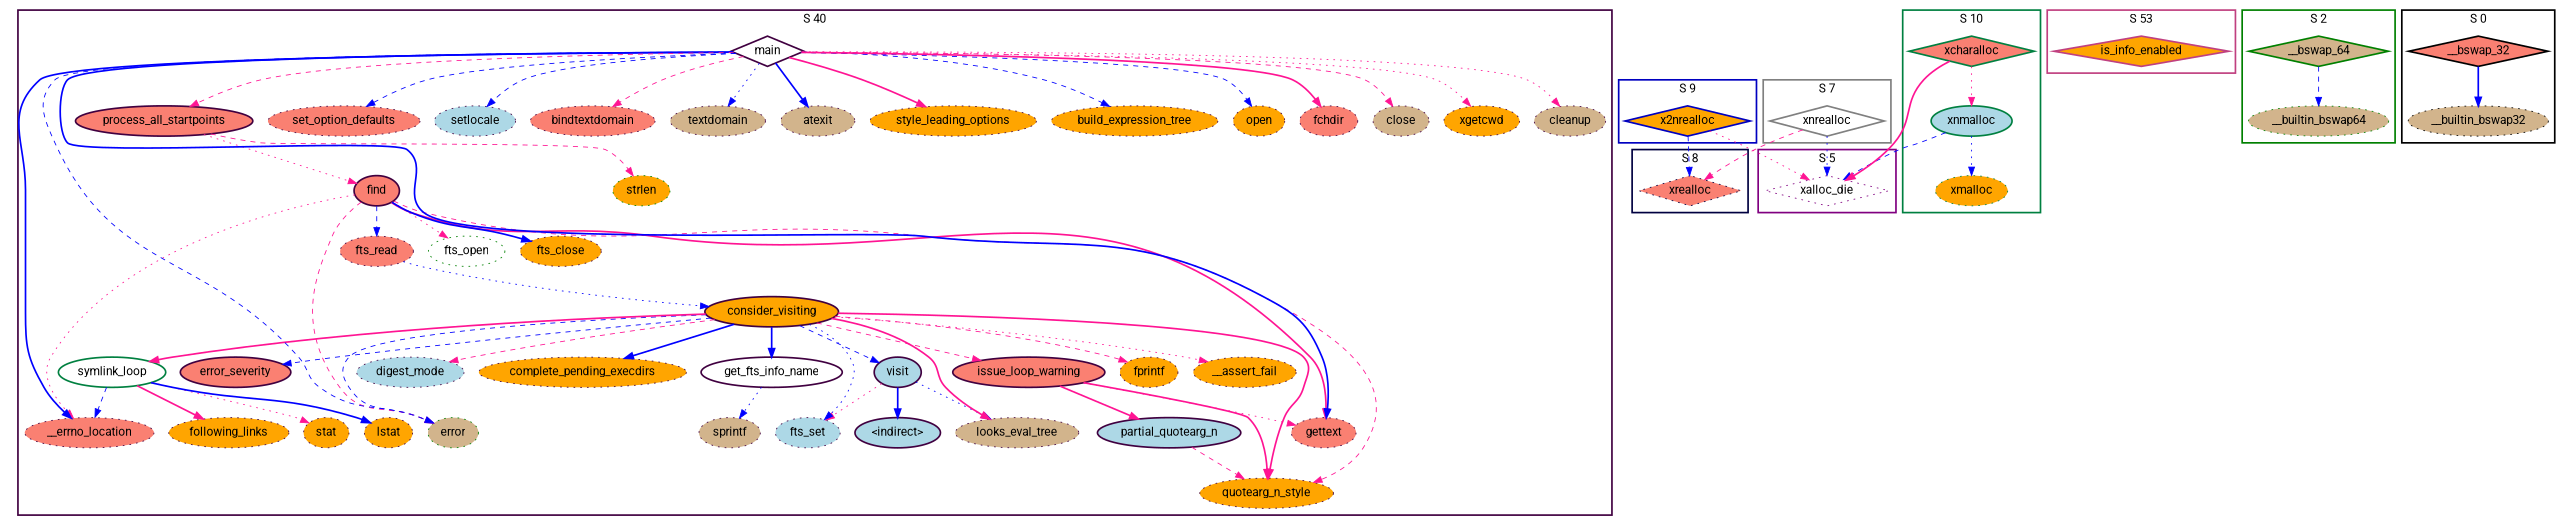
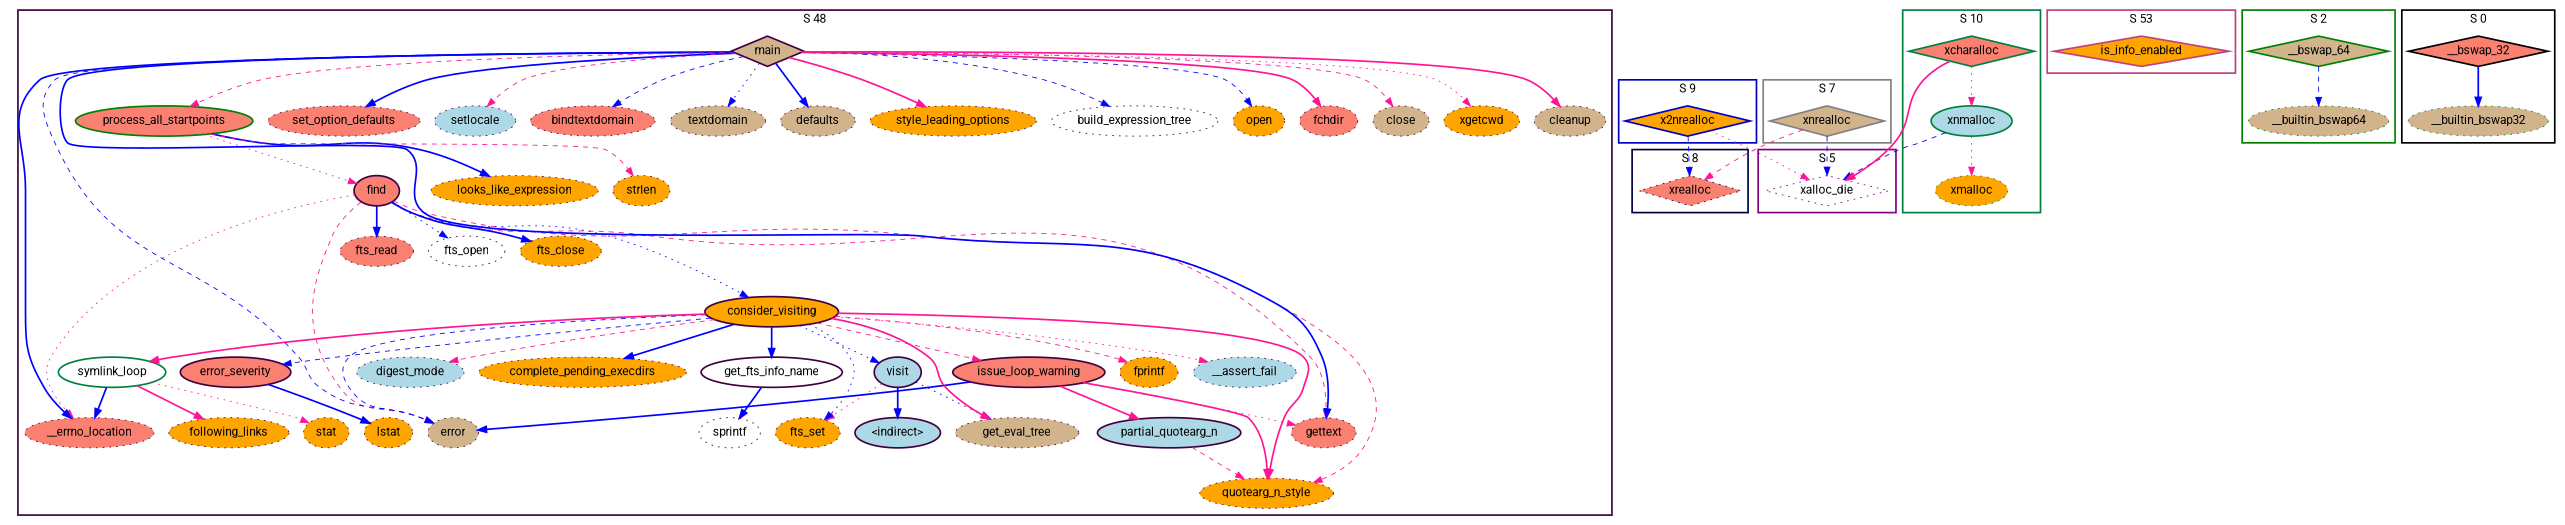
  digraph {
    fontname=Roboto
    node [color="#400040" fillcolor=orange fontname=Roboto style="dotted,filled"]
    edge [color=blue fontname=Roboto style=bold]
    n1 [fillcolor=salmon label=error_severity style="bold,filled"]
    n2 [fillcolor=white label=get_fts_info_name style="bold,filled"]
-   n3 [fillcolor=tan label=sprintf]
+   n3 [fillcolor=white label=sprintf]
    n4 [fillcolor=lightblue label=visit style="bold,filled"]
-   n5 [fillcolor=tan label=looks_eval_tree]
+   n5 [fillcolor=tan label=get_eval_tree]
    n6 [fillcolor=lightblue label="<indirect>" style="bold,filled"]
-   n7 [fillcolor=lightblue label=fts_set]
+   n7 [label=fts_set]
    n8 [fillcolor=lightblue label=partial_quotearg_n style="bold,filled"]
    n9 [label=quotearg_n_style]
    n10 [fillcolor=salmon label=issue_loop_warning style="bold,filled"]
    n11 [fillcolor=salmon label=gettext]
-   n12 [color="#008000" fillcolor=tan label=error]
+   n12 [fillcolor=tan label=error]
    n13 [color="#008040" fillcolor=white label=symlink_loop style="bold,filled"]
    n14 [label=following_links]
    n15 [label=stat]
    n16 [label=lstat]
    n17 [fillcolor=salmon label=__errno_location]
    n18 [label=consider_visiting style="bold,filled"]
    n19 [label=fprintf]
-   n20 [label=__assert_fail]
+   n20 [fillcolor=lightblue label=__assert_fail]
    n21 [fillcolor=lightblue label=digest_mode]
    n22 [label=complete_pending_execdirs]
    n23 [fillcolor=salmon label=find style="bold,filled"]
-   n24 [color="#008000" fillcolor=white label=fts_open]
+   n24 [fillcolor=white label=fts_open]
    n25 [fillcolor=salmon label=fts_read]
    n26 [label=fts_close]
-   n27 [fillcolor=salmon label=process_all_startpoints style="bold,filled"]
-   n29 [color="#008000" label=strlen]
-   n30 [fillcolor=white label=main shape=diamond style="bold,filled"]
+   n27 [color="#008000" fillcolor=salmon label=process_all_startpoints style="bold,filled"]
+   n28 [label=looks_like_expression]
+   n29 [label=strlen]
+   n30 [fillcolor=tan label=main shape=diamond style="bold,filled"]
    n31 [fillcolor=salmon label=set_option_defaults]
    n32 [fillcolor=lightblue label=setlocale]
    n33 [fillcolor=salmon label=bindtextdomain]
    n34 [fillcolor=tan label=textdomain]
-   n35 [fillcolor=tan label=atexit]
+   n35 [fillcolor=tan label=defaults]
    n36 [label=style_leading_options]
-   n37 [label=build_expression_tree]
+   n37 [fillcolor=white label=build_expression_tree]
    n38 [label=open]
    n39 [fillcolor=salmon label=fchdir]
    n40 [fillcolor=tan label=close]
    n41 [label=xgetcwd]
    n42 [fillcolor=tan label=cleanup]
    n43 [color="#000040" fillcolor=salmon label=xrealloc shape=diamond]
    n44 [color="#C04080" label=is_info_enabled shape=diamond style="bold,filled"]
    n45 [color="#0000C0" label=x2nrealloc shape=diamond style="bold,filled"]
    n46 [color="#008000" fillcolor=tan label=__bswap_64 shape=diamond style="bold,filled"]
    n47 [color="#008000" fillcolor=tan label=__builtin_bswap64]
    n48 [color="#800080" fillcolor=white label=xalloc_die shape=diamond]
-   n49 [color="#808080" fillcolor=white label=xnrealloc shape=diamond style="bold,filled"]
+   n49 [color="#808080" fillcolor=tan label=xnrealloc shape=diamond style="bold,filled"]
    n50 [color="#008040" fillcolor=lightblue label=xnmalloc style="bold,filled"]
    n51 [color="#008040" label=xmalloc]
    n52 [color="#008040" fillcolor=salmon label=xcharalloc shape=diamond style="bold,filled"]
    n53 [color="#000000" fillcolor=salmon label=__bswap_32 shape=diamond style="bold,filled"]
-   n54 [color="#000000" fillcolor=tan label=__builtin_bswap32]
+   n54 [color="#008040" fillcolor=tan label=__builtin_bswap32]
    subgraph cluster_1 {
      color="#400040"
-     label="S 40"
+     label="S 48"
      style=bold
      n1
      n2
      n3
      n4
      n5
      n6
      n7
      n8
      n9
      n10
      n11
      n12
      n13
      n14
      n15
      n16
      n17
      n18
      n19
      n20
      n21
      n22
      n23
      n24
      n25
      n26
      n27
+     n28
      n29
      n30
      n31
      n32
      n33
      n34
      n35
      n36
      n37
      n38
      n39
      n40
      n41
      n42
    }
    subgraph cluster_2 {
      color="#000040"
      label="S 8"
      style=bold
      n43
    }
    subgraph cluster_3 {
      color="#C04080"
      label="S 53"
      style=bold
      n44
    }
    subgraph cluster_4 {
      color="#0000C0"
      label="S 9"
      style=bold
      n45
    }
    subgraph cluster_5 {
      color="#008000"
      label="S 2"
      style=bold
      n46
      n47
    }
    subgraph cluster_6 {
      color="#800080"
      label="S 5"
      style=bold
      n48
    }
    subgraph cluster_7 {
      color="#808080"
      label="S 7"
      style=bold
      n49
    }
    subgraph cluster_8 {
      color="#008040"
      label="S 10"
      style=bold
      n50
      n51
      n52
    }
    subgraph cluster_9 {
      color="#000000"
      label="S 0"
      style=bold
      n53
      n54
    }
-   n2 -> n3 [style=dotted]
+   n2 -> n3
    n4 -> n5 [style=dotted]
    n4 -> n6
    n4 -> n7 [color=deeppink style=dotted]
    n8 -> n9 [color=deeppink style=dashed]
    n10 -> n8 [color=deeppink]
    n10 -> n9 [color=deeppink]
    n10 -> n11 [color=deeppink style=dotted]
+   n10 -> n12
    n13 -> n14 [color=deeppink]
    n13 -> n15 [color=deeppink style=dotted]
-   n13 -> n16
-   n13 -> n17 [style=dashed]
+   n1 -> n16
+   n13 -> n17
    n18 -> n1 [style=dashed]
    n18 -> n2
-   n18 -> n4 [style=dashed]
+   n18 -> n4 [style=dotted]
    n18 -> n5 [color=deeppink]
    n18 -> n7 [style=dotted]
    n18 -> n9 [color=deeppink]
    n18 -> n10 [color=deeppink style=dashed]
    n18 -> n12 [style=dashed]
    n18 -> n13 [color=deeppink]
    n18 -> n19 [color=deeppink style=dashed]
    n18 -> n20 [color=deeppink style=dotted]
    n18 -> n21 [color=deeppink style=dashed]
    n18 -> n22
    n23 -> n9 [color=deeppink style=dashed]
-   n23 -> n11 [color=deeppink]
+   n23 -> n11 [color=deeppink style=dashed]
    n23 -> n12 [color=deeppink style=dashed]
    n23 -> n17 [color=deeppink style=dotted]
-   n25 -> n18 [style=dotted]
-   n23 -> n24 [color=deeppink style=dotted]
-   n23 -> n25 [style=dashed]
+   n23 -> n18 [style=dotted]
+   n23 -> n24 [style=dotted]
+   n23 -> n25
    n23 -> n26
    n27 -> n23 [color=deeppink style=dotted]
+   n27 -> n28
    n27 -> n29 [color=deeppink style=dashed]
    n30 -> n11
    n30 -> n12 [style=dashed]
    n30 -> n17
    n30 -> n27 [color=deeppink style=dashed]
-   n30 -> n31 [style=dashed]
-   n30 -> n32 [style=dashed]
-   n30 -> n33 [color=deeppink style=dashed]
+   n30 -> n31
+   n30 -> n32 [color=deeppink style=dashed]
+   n30 -> n33 [style=dashed]
    n30 -> n34 [style=dotted]
    n30 -> n35
    n30 -> n36 [color=deeppink]
    n30 -> n37 [style=dashed]
    n30 -> n38 [style=dashed]
    n30 -> n39 [color=deeppink]
    n30 -> n40 [color=deeppink style=dashed]
    n30 -> n41 [color=deeppink style=dotted]
-   n30 -> n42 [color=deeppink style=dotted]
+   n30 -> n42 [color=deeppink]
    n45 -> n43 [style=dashed]
    n45 -> n48 [color=deeppink style=dotted]
    n46 -> n47 [style=dashed]
    n49 -> n43 [color=deeppink style=dashed]
-   n49 -> n48 [style=dotted]
+   n49 -> n48 [style=dashed]
    n50 -> n48 [style=dashed]
-   n50 -> n51 [style=dotted]
+   n50 -> n51 [color=deeppink style=dotted]
    n52 -> n48 [color=deeppink]
    n52 -> n50 [color=deeppink style=dotted]
    n53 -> n54
  }
